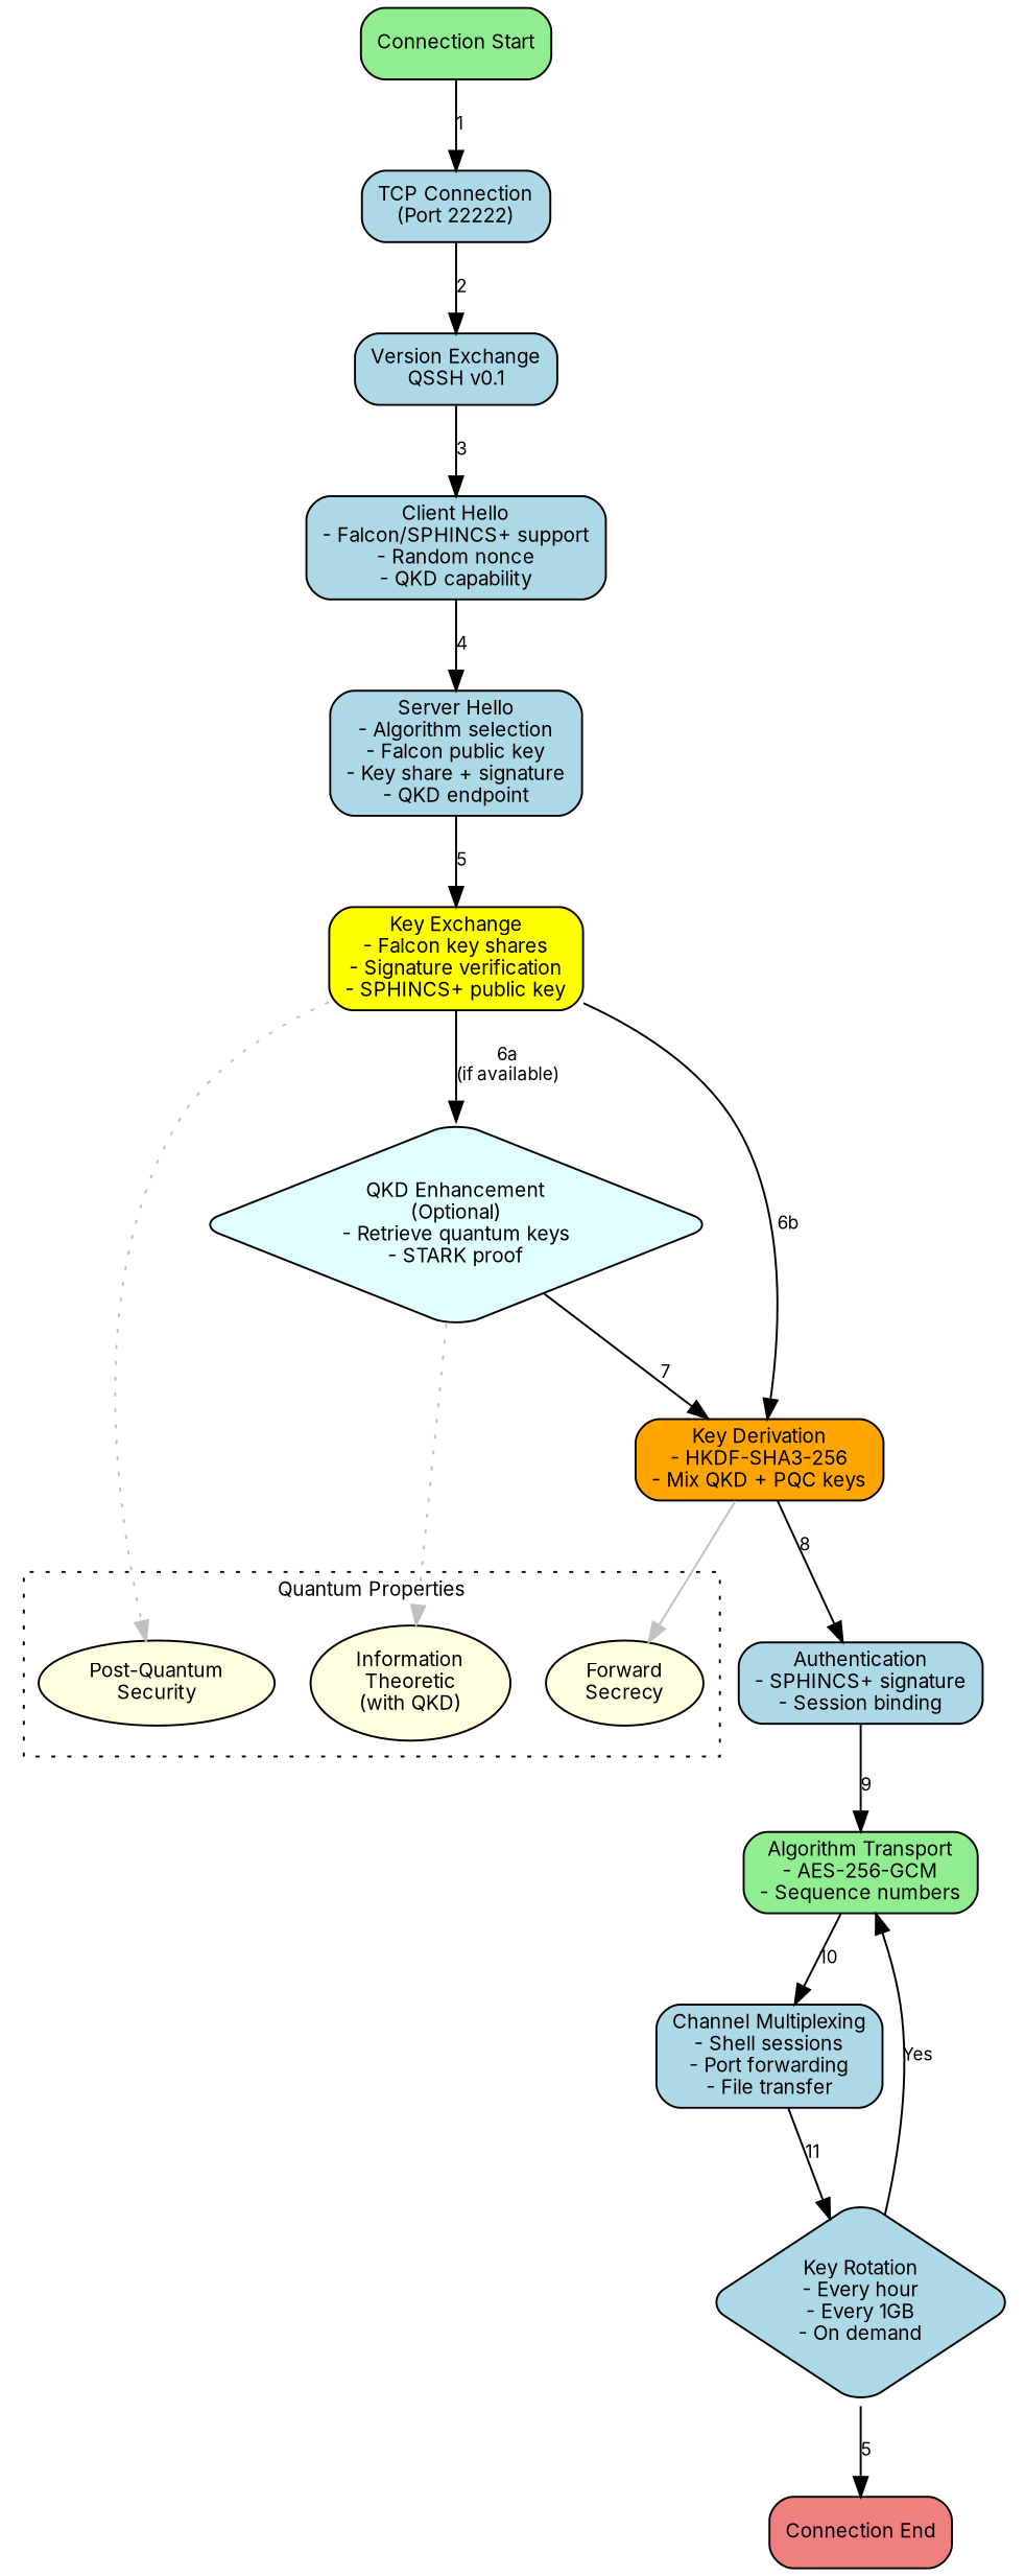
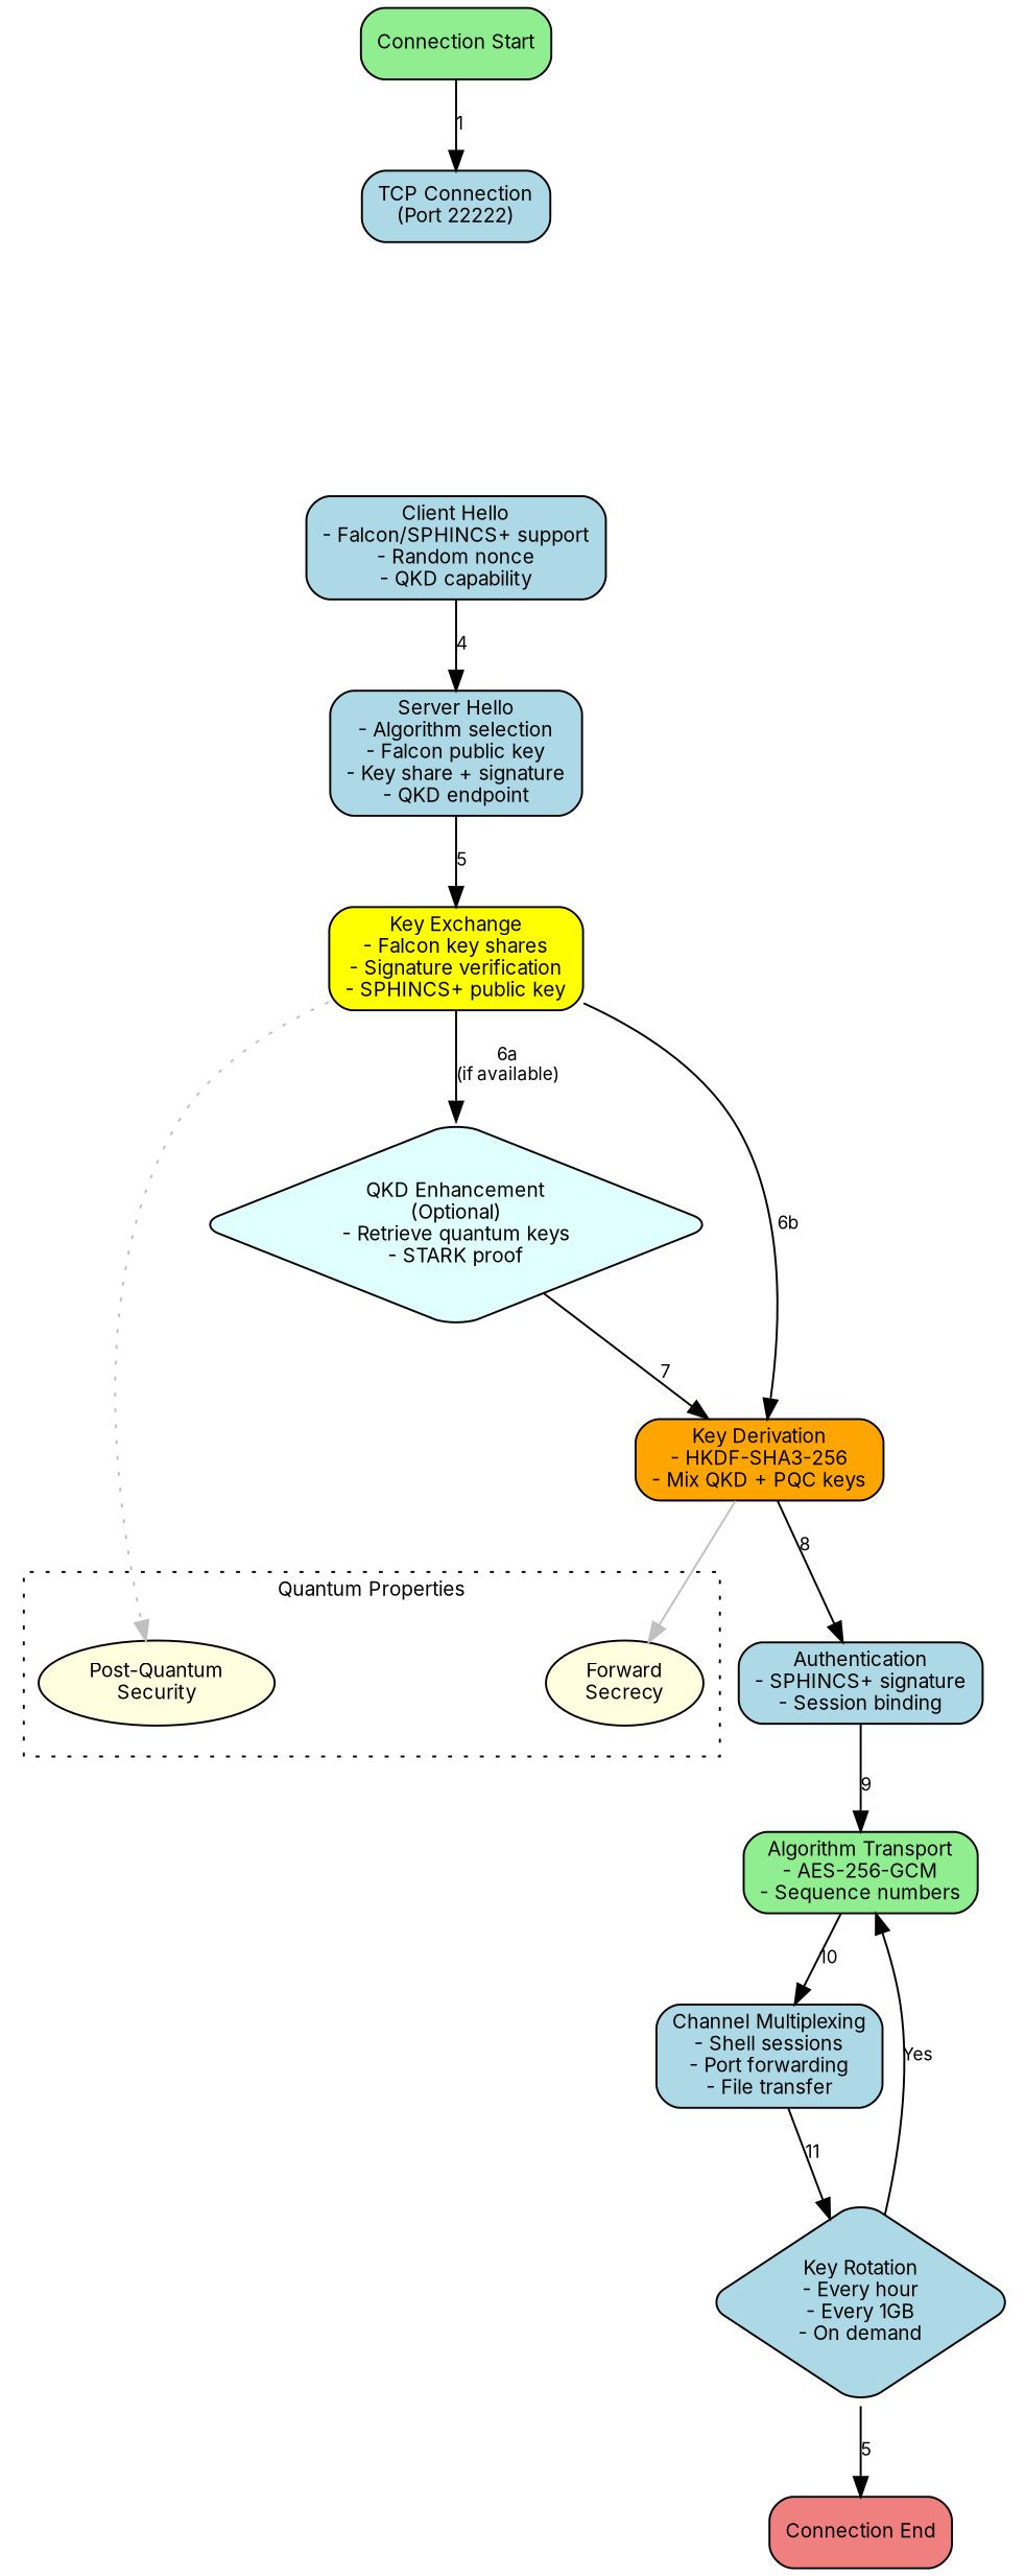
  digraph {
    bgcolor=white
    fontname=Inter
    fontsize=12
    rankdir=TB
    node [fillcolor=lightblue fontname=Inter fontsize=10 shape=box style="rounded,filled"]
    edge [fontname=Inter fontsize=9]
    n1 [fillcolor=lightyellow label="Post-Quantum\nSecurity" shape=ellipse]
    n2 [fillcolor=lightyellow label="Forward\nSecrecy" shape=ellipse]
-   n3 [fillcolor=lightyellow label="Information\nTheoretic\n(with QKD)" shape=ellipse]
    n4 [fillcolor=lightgreen label="Connection Start"]
    n5 [label="TCP Connection\n(Port 22222)"]
-   n6 [label="Version Exchange\nQSSH v0.1"]
    n7 [label="Client Hello\n- Falcon/SPHINCS+ support\n- Random nonce\n- QKD capability"]
    n8 [label="Server Hello\n- Algorithm selection\n- Falcon public key\n- Key share + signature\n- QKD endpoint"]
    n9 [fillcolor=yellow label="Key Exchange\n- Falcon key shares\n- Signature verification\n- SPHINCS+ public key"]
    n10 [fillcolor=lightcyan label="QKD Enhancement\n(Optional)\n- Retrieve quantum keys\n- STARK proof" shape=diamond]
    n11 [fillcolor=orange label="Key Derivation\n- HKDF-SHA3-256\n- Mix QKD + PQC keys"]
    n12 [label="Authentication\n- SPHINCS+ signature\n- Session binding"]
    n13 [fillcolor=lightgreen label="Algorithm Transport\n- AES-256-GCM\n- Sequence numbers"]
    n14 [label="Channel Multiplexing\n- Shell sessions\n- Port forwarding\n- File transfer"]
    n15 [label="Key Rotation\n- Every hour\n- Every 1GB\n- On demand" shape=diamond]
    n16 [fillcolor=lightcoral label="Connection End"]
    subgraph cluster_1 {
      fontsize=10
      label="Quantum Properties"
      style=dotted
      n1
      n2
-     n3
    }
    n4 -> n5 [label=1]
-   n5 -> n6 [label=2]
-   n6 -> n7 [label=3]
    n7 -> n8 [label=4]
    n8 -> n9 [label=5]
    n9 -> n1 [color=gray style=dotted]
    n9 -> n10 [label="6a\n(if available)"]
    n9 -> n11 [label="6b"]
-   n10 -> n3 [color=gray style=dotted]
    n10 -> n11 [label=7]
    n11 -> n2 [color=gray style=solid]
    n11 -> n12 [label=8]
    n12 -> n13 [label=9]
    n13 -> n14 [label=10]
    n14 -> n15 [label=11]
    n15 -> n13 [label=Yes]
    n15 -> n16 [label=5]
  }
